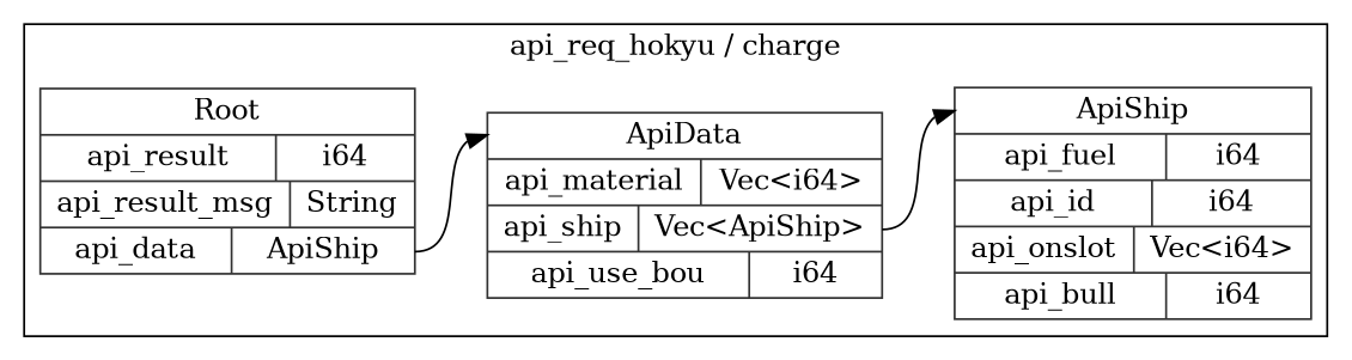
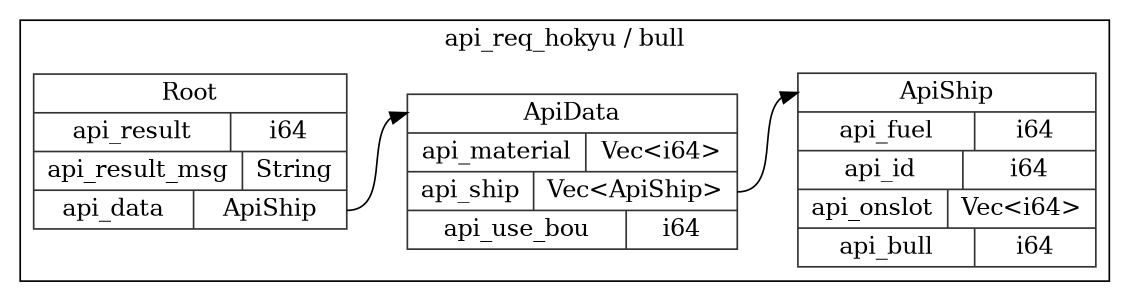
  digraph {
    rankdir=LR
    node [color=gray20 shape=record style=solid]
    n1 [label="<Root> Root  | { api_result | <api_result> i64 } | { api_result_msg | <api_result_msg> String } | { api_data | <api_data> ApiShip }"]
    n2 [label="<ApiData> ApiData  | { api_material | <api_material> Vec\<i64\> } | { api_ship | <api_ship> Vec\<ApiShip\> } | { api_use_bou | <api_use_bou> i64 }"]
    n3 [label="<ApiShip> ApiShip  | { api_fuel | <api_fuel> i64 } | { api_id | <api_id> i64 } | { api_onslot | <api_onslot> Vec\<i64\> } | { api_bull | <api_bull> i64 }"]
    subgraph cluster_1 {
-     label="api_req_hokyu / charge"
+     label="api_req_hokyu / bull"
      n1
      n2
      n3
    }
    n1 -> n2 [headport="ApiData:w" tailport="api_data:e"]
    n2 -> n3 [headport="ApiShip:w" tailport="api_ship:e"]
  }
